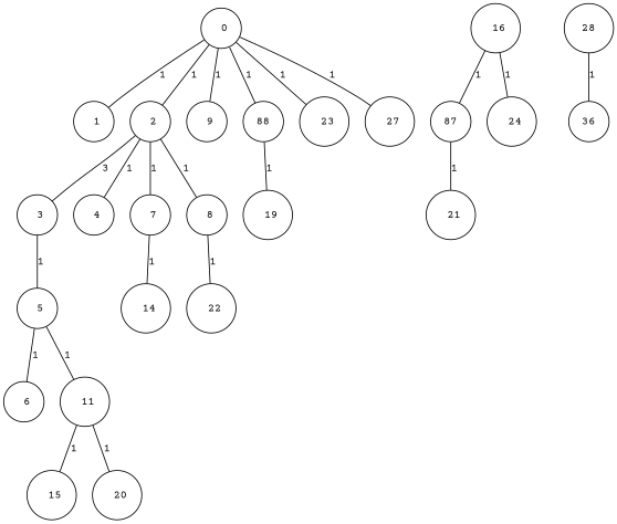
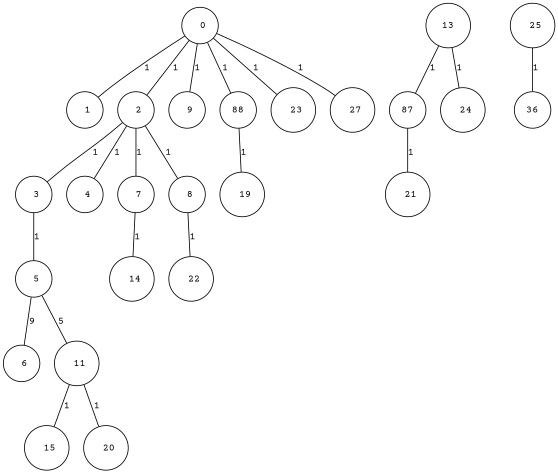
  graph {
    fixedsize="true;"
    fontname="Courier Prime"
    node [color=black fontname="Courier Prime" fontsize=12 hight=.12 shape=circle]
    edge [fontname="Courier Prime" fontsize=12]
    n1 [label=" 0" width=.12]
    n2 [label=" 1" width=.12]
    n3 [label=" 2" width=.12]
    n4 [label=" 9" width=.12]
    n5 [label=88 width=.12]
    n6 [label=" 23" width=.12]
    n7 [label=" 27" width=.12]
    n8 [label=" 3" width=.12]
    n9 [label=" 4" width=.12]
    n10 [label=" 7" width=.12]
    n11 [label=" 8" width=.12]
    n12 [label=" 19" width=.12]
    n13 [label=" 5" width=.12]
    n14 [label=" 14" width=.12]
    n15 [label=" 22" width=.12]
    n16 [label=" 6" width=.12]
    n17 [label=" 11" width=.12]
    n18 [label=" 15" width=.12]
    n19 [label=" 20" width=.12]
-   n20 [label=" 16" width=.12]
+   n20 [label=13 width=.12]
    n21 [label=87 width=.12]
    n22 [label=" 24" width=.12]
-   n23 [label=28 width=.12]
+   n23 [label=" 25" width=.12]
    n24 [label=36 width=.12]
    n25 [label=" 21" width=.12]
    n1 -- n2 [label=1]
    n1 -- n3 [label=1]
    n1 -- n4 [label=1]
    n1 -- n5 [label=1]
    n1 -- n6 [label=1]
    n1 -- n7 [label=1]
-   n3 -- n8 [label=3]
+   n3 -- n8 [label=1]
    n3 -- n9 [label=1]
    n3 -- n10 [label=1]
    n3 -- n11 [label=1]
    n5 -- n12 [label=1]
    n8 -- n13 [label=1]
    n10 -- n14 [label=1]
    n11 -- n15 [label=1]
-   n13 -- n16 [label=1]
-   n13 -- n17 [label=1]
+   n13 -- n16 [label=9]
+   n13 -- n17 [label=5]
    n17 -- n18 [label=1]
    n17 -- n19 [label=1]
    n20 -- n21 [label=1]
    n20 -- n22 [label=1]
    n21 -- n25 [label=1]
    n23 -- n24 [label=1]
  }
